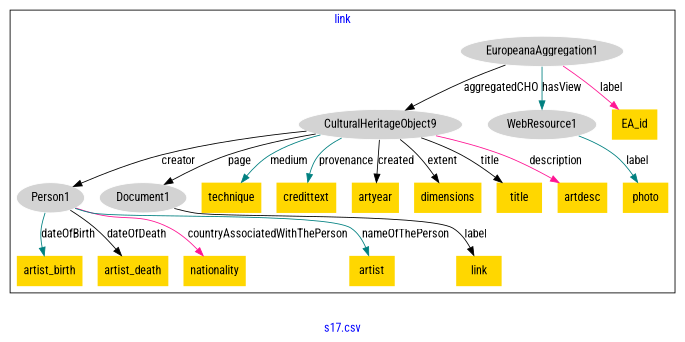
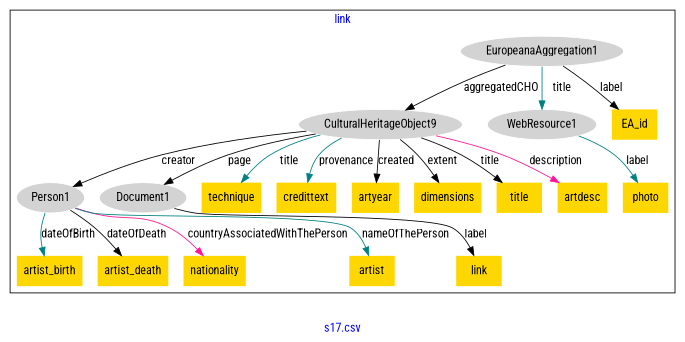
  digraph {
    fontcolor=blue
    fontname="Roboto Condensed"
    label="s17.csv"
    remincross=true
    node [fillcolor=gold fontname="Roboto Condensed" style=filled shape=plaintext]
    edge [color=black fontcolor=black fontname="Roboto Condensed"]
    n1 [color=white fillcolor=lightgray label=CulturalHeritageObject9 shape=""]
    n2 [color=white fillcolor=lightgray label=Person1 shape=""]
    n3 [color=white fillcolor=lightgray label=Document1 shape=""]
    n4 [color=white fillcolor=lightgray label=EuropeanaAggregation1 shape=""]
    n5 [color=white fillcolor=lightgray label=WebResource1 shape=""]
    n6 [label=technique]
    n7 [label=credittext]
    n8 [label=artyear]
    n9 [label=link]
    n10 [label=artist_birth]
    n11 [label=dimensions]
    n12 [label=artist_death]
    n13 [label=title]
    n14 [label=EA_id]
    n15 [label=photo]
    n16 [label=artdesc]
    n17 [label=nationality]
    n18 [label=artist]
    subgraph cluster_1 {
      label=link
      n1
      n2
      n3
      n4
      n5
      n6
      n7
      n8
      n9
      n10
      n11
      n12
      n13
      n14
      n15
      n16
      n17
      n18
    }
    n1 -> n2 [label=creator]
    n1 -> n3 [label=page]
-   n1 -> n6 [color=teal label=medium]
+   n1 -> n6 [color=teal label=title]
    n1 -> n7 [color=teal label=provenance]
    n1 -> n8 [label=created]
    n1 -> n11 [label=extent]
    n1 -> n13 [label=title]
    n1 -> n16 [color=deeppink label=description]
    n2 -> n10 [color=teal label=dateOfBirth]
    n2 -> n12 [label=dateOfDeath]
    n2 -> n17 [color=deeppink label=countryAssociatedWithThePerson]
    n2 -> n18 [color=teal label=nameOfThePerson]
    n3 -> n9 [label=label]
    n4 -> n1 [label=aggregatedCHO]
-   n4 -> n5 [color=teal label=hasView]
-   n4 -> n14 [color=deeppink label=label]
+   n4 -> n5 [color=teal label=title]
+   n4 -> n14 [label=label]
    n5 -> n15 [color=teal label=label]
  }
